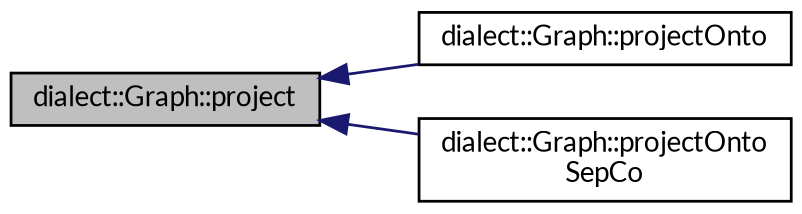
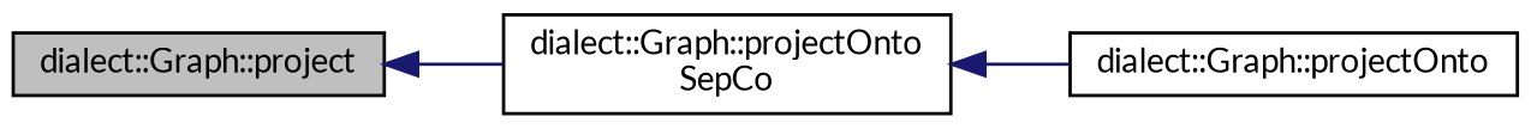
  digraph {
    fontname=Lato
    rankdir=LR
    node [color=black fillcolor=white fontname=Lato fontsize=10 shape=record style=filled]
    edge [color=midnightblue dir=back fontname=Lato fontsize=10 labelfontname=Helvetica labelfontsize=10 style=solid]
    n1 [fillcolor=grey75 fontcolor=black height=0.2 label="dialect::Graph::project" width=0.4]
    n2 [height=0.2 label="dialect::Graph::projectOnto" width=0.4]
    n3 [height=0.2 label="dialect::Graph::projectOnto\lSepCo" width=0.4]
-   n1 -> n2
+   n3 -> n2
    n1 -> n3
  }
